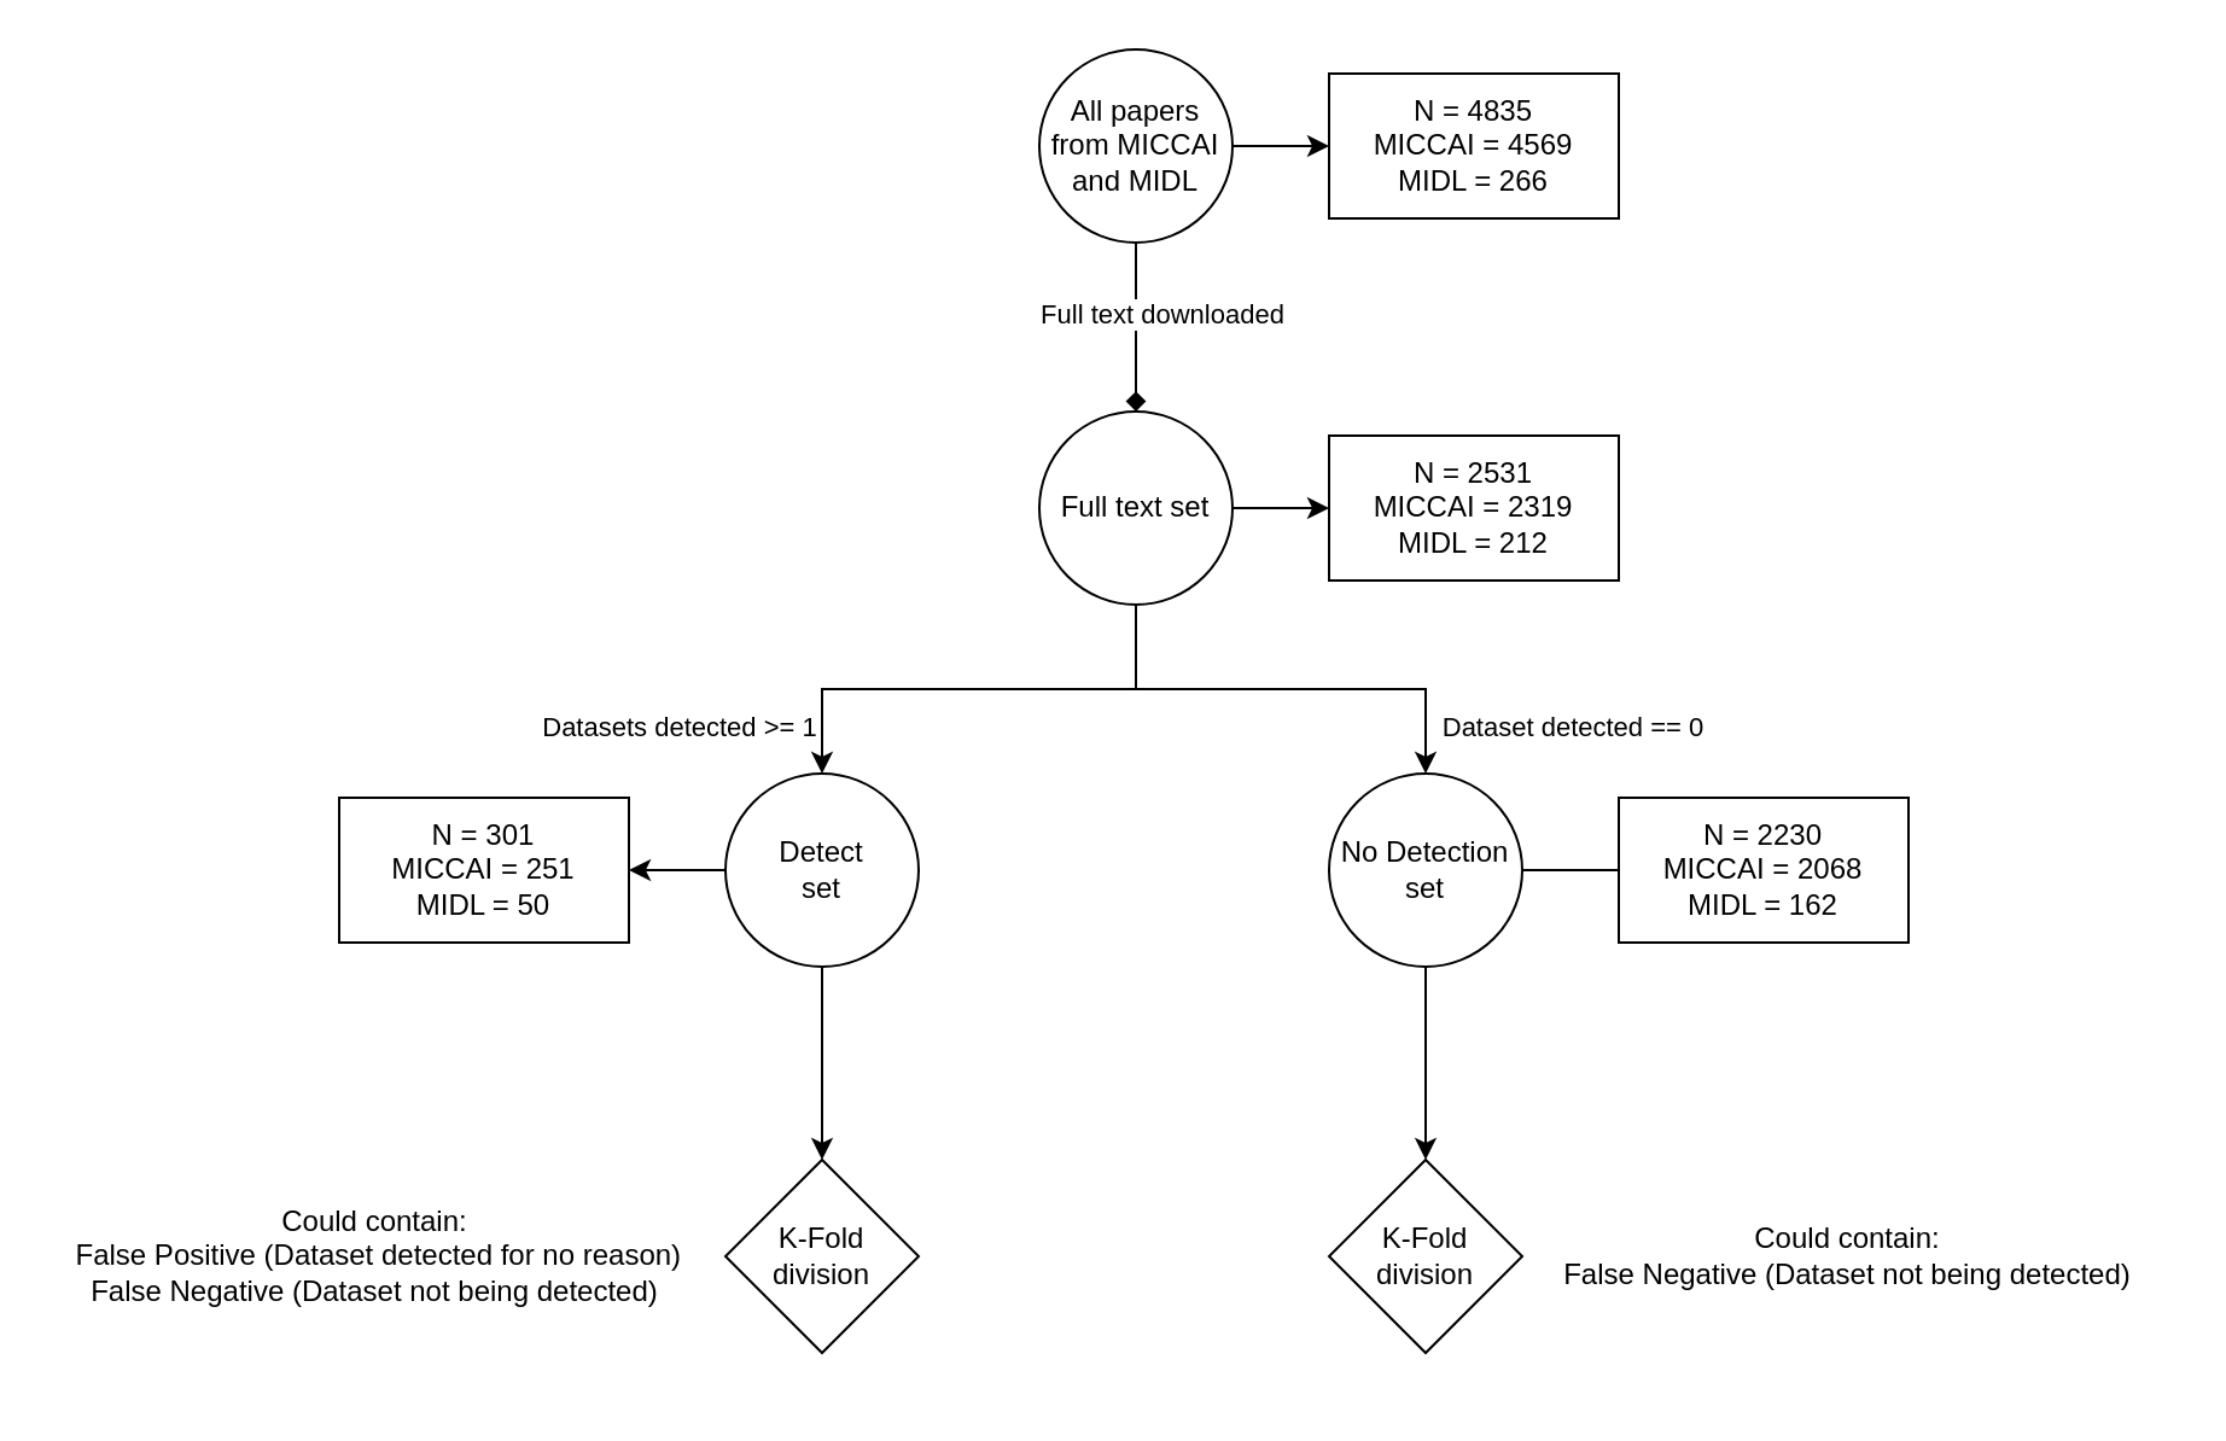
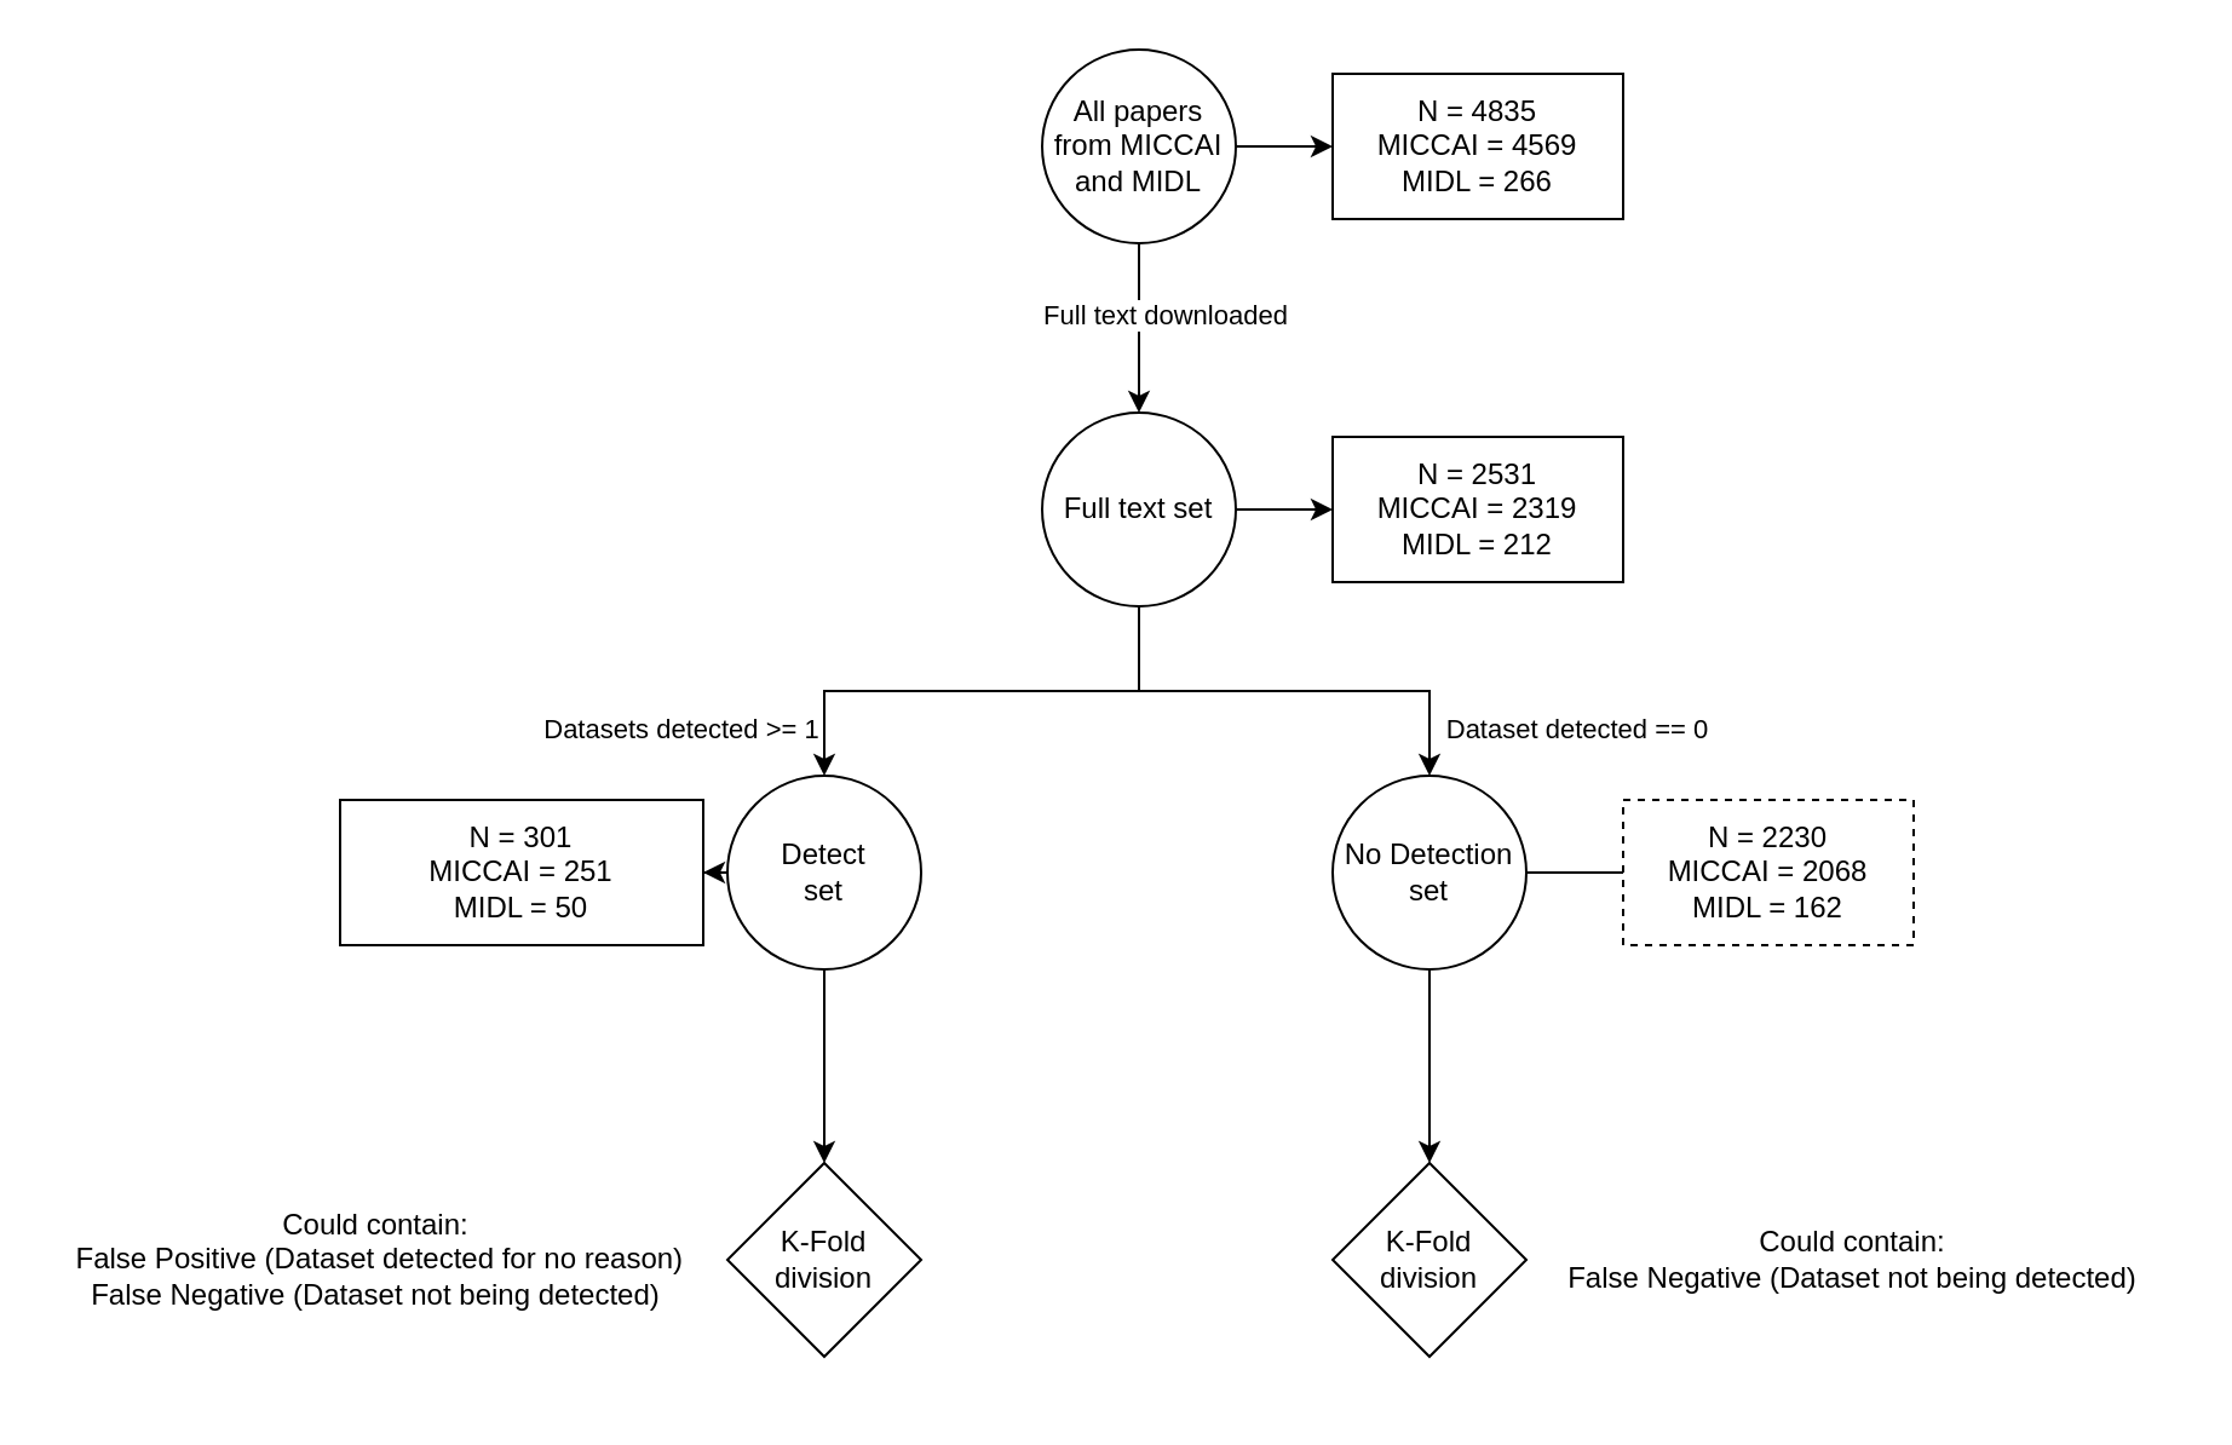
  <mxCell id="0" />
  <mxCell id="1" parent="0" />
  <mxCell id="2" value="" style="edgeStyle=orthogonalEdgeStyle;rounded=0;orthogonalLoop=1;jettySize=auto;html=1;" edge="1" parent="1" source="5" target="6"><mxGeometry relative="1" as="geometry" /></mxCell>
- <mxCell id="3" value="" style="edgeStyle=orthogonalEdgeStyle;rounded=0;orthogonalLoop=1;jettySize=auto;html=1;endArrow=diamond;" edge="1" parent="1" source="5" target="12"><mxGeometry relative="1" as="geometry" /></mxCell>
+ <mxCell id="3" value="" style="edgeStyle=orthogonalEdgeStyle;rounded=0;orthogonalLoop=1;jettySize=auto;html=1;" edge="1" parent="1" source="5" target="12"><mxGeometry relative="1" as="geometry" /></mxCell>
  <mxCell id="4" value="Full text downloaded" style="edgeLabel;html=1;align=center;verticalAlign=middle;resizable=0;points=[];" vertex="1" connectable="0" parent="3"><mxGeometry x="-0.171" y="-4" relative="1" as="geometry"><mxPoint x="14" as="offset" /></mxGeometry></mxCell>
  <mxCell id="5" value="All papers from MICCAI and MIDL" style="ellipse;whiteSpace=wrap;html=1;aspect=fixed;" vertex="1" parent="1"><mxGeometry x="430" y="20" width="80" height="80" as="geometry" /></mxCell>
  <mxCell id="6" value="N = 4835&lt;br&gt;MICCAI = 4569&lt;br&gt;MIDL = 266" style="rounded=0;whiteSpace=wrap;html=1;" vertex="1" parent="1"><mxGeometry x="550" y="30" width="120" height="60" as="geometry" /></mxCell>
  <mxCell id="7" value="" style="edgeStyle=orthogonalEdgeStyle;rounded=0;orthogonalLoop=1;jettySize=auto;html=1;" edge="1" parent="1" source="12" target="13"><mxGeometry relative="1" as="geometry" /></mxCell>
  <mxCell id="8" style="edgeStyle=orthogonalEdgeStyle;rounded=0;orthogonalLoop=1;jettySize=auto;html=1;exitX=0.5;exitY=1;exitDx=0;exitDy=0;entryX=0.5;entryY=0;entryDx=0;entryDy=0;" edge="1" parent="1" source="12" target="16"><mxGeometry relative="1" as="geometry" /></mxCell>
  <mxCell id="9" value="Datasets detected &amp;gt;= 1" style="edgeLabel;html=1;align=center;verticalAlign=middle;resizable=0;points=[];" vertex="1" connectable="0" parent="8"><mxGeometry x="0.08" y="1" relative="1" as="geometry"><mxPoint x="-117" y="14" as="offset" /></mxGeometry></mxCell>
  <mxCell id="10" style="edgeStyle=orthogonalEdgeStyle;rounded=0;orthogonalLoop=1;jettySize=auto;html=1;exitX=0.5;exitY=1;exitDx=0;exitDy=0;" edge="1" parent="1" source="12" target="20"><mxGeometry relative="1" as="geometry" /></mxCell>
  <mxCell id="11" value="Dataset detected == 0" style="edgeLabel;html=1;align=center;verticalAlign=middle;resizable=0;points=[];" vertex="1" connectable="0" parent="10"><mxGeometry x="0.021" relative="1" as="geometry"><mxPoint x="118" y="15" as="offset" /></mxGeometry></mxCell>
  <mxCell id="12" value="Full text set" style="ellipse;whiteSpace=wrap;html=1;aspect=fixed;" vertex="1" parent="1"><mxGeometry x="430" y="170" width="80" height="80" as="geometry" /></mxCell>
  <mxCell id="13" value="N = 2531&lt;br&gt;MICCAI = 2319&lt;br&gt;MIDL = 212" style="rounded=0;whiteSpace=wrap;html=1;" vertex="1" parent="1"><mxGeometry x="550" y="180" width="120" height="60" as="geometry" /></mxCell>
  <mxCell id="14" value="" style="edgeStyle=orthogonalEdgeStyle;rounded=0;orthogonalLoop=1;jettySize=auto;html=1;" edge="1" parent="1" source="16" target="17"><mxGeometry relative="1" as="geometry" /></mxCell>
  <mxCell id="15" value="" style="edgeStyle=orthogonalEdgeStyle;rounded=0;orthogonalLoop=1;jettySize=auto;html=1;" edge="1" parent="1" source="16" target="22"><mxGeometry relative="1" as="geometry" /></mxCell>
  <mxCell id="16" value="Detect&lt;br&gt;set" style="ellipse;whiteSpace=wrap;html=1;aspect=fixed;" vertex="1" parent="1"><mxGeometry x="300" y="320" width="80" height="80" as="geometry" /></mxCell>
- <mxCell id="17" value="N = 301&lt;br&gt;MICCAI = 251&lt;br&gt;MIDL = 50" style="rounded=0;whiteSpace=wrap;html=1;" vertex="1" parent="1"><mxGeometry x="140" y="330" width="120" height="60" as="geometry" /></mxCell>
+ <mxCell id="17" value="N = 301&lt;br&gt;MICCAI = 251&lt;br&gt;MIDL = 50" style="rounded=0;whiteSpace=wrap;html=1;" vertex="1" parent="1"><mxGeometry x="140" y="330" width="150" height="60" as="geometry" /></mxCell>
  <mxCell id="18" value="" style="edgeStyle=orthogonalEdgeStyle;rounded=0;orthogonalLoop=1;jettySize=auto;html=1;endArrow=none;" edge="1" parent="1" source="20" target="21"><mxGeometry relative="1" as="geometry" /></mxCell>
  <mxCell id="19" value="" style="edgeStyle=orthogonalEdgeStyle;rounded=0;orthogonalLoop=1;jettySize=auto;html=1;" edge="1" parent="1" source="20" target="23"><mxGeometry relative="1" as="geometry" /></mxCell>
  <mxCell id="20" value="No Detection&lt;br&gt;set" style="ellipse;whiteSpace=wrap;html=1;aspect=fixed;" vertex="1" parent="1"><mxGeometry x="550" y="320" width="80" height="80" as="geometry" /></mxCell>
- <mxCell id="21" value="N = 2230&lt;br&gt;MICCAI = 2068&lt;br&gt;MIDL = 162" style="rounded=0;whiteSpace=wrap;html=1;" vertex="1" parent="1"><mxGeometry x="670" y="330" width="120" height="60" as="geometry" /></mxCell>
+ <mxCell id="21" value="N = 2230&lt;br&gt;MICCAI = 2068&lt;br&gt;MIDL = 162" style="rounded=0;whiteSpace=wrap;html=1;dashed=1;" vertex="1" parent="1"><mxGeometry x="670" y="330" width="120" height="60" as="geometry" /></mxCell>
  <mxCell id="22" value="K-Fold division" style="rhombus;whiteSpace=wrap;html=1;" vertex="1" parent="1"><mxGeometry x="300" y="480" width="80" height="80" as="geometry" /></mxCell>
  <mxCell id="23" value="K-Fold&lt;br&gt;division" style="rhombus;whiteSpace=wrap;html=1;" vertex="1" parent="1"><mxGeometry x="550" y="480" width="80" height="80" as="geometry" /></mxCell>
  <mxCell id="24" value="Could contain:&lt;br&gt;&amp;nbsp;False Positive (Dataset detected for no reason)&lt;br&gt;False Negative (Dataset not being detected)" style="text;html=1;strokeColor=none;fillColor=none;align=center;verticalAlign=middle;whiteSpace=wrap;rounded=0;" vertex="1" parent="1"><mxGeometry x="20" y="465" width="270" height="110" as="geometry" /></mxCell>
  <mxCell id="25" value="Could contain:&lt;br&gt;False Negative (Dataset not being detected)" style="text;html=1;strokeColor=none;fillColor=none;align=center;verticalAlign=middle;whiteSpace=wrap;rounded=0;" vertex="1" parent="1"><mxGeometry x="630" y="465" width="270" height="110" as="geometry" /></mxCell>
